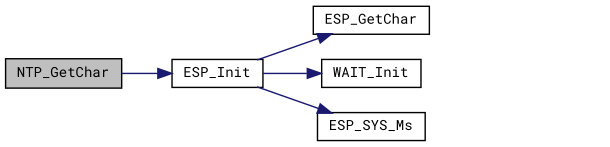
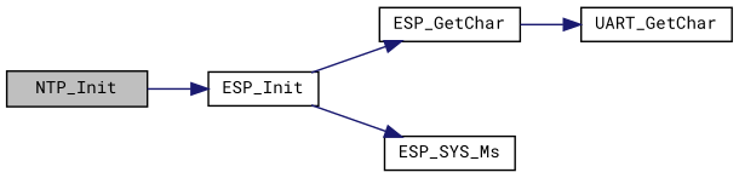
  digraph {
    fontname="Roboto Mono"
    rankdir=LR
    node [color=black fillcolor=white fontname="Roboto Mono" fontsize=10 shape=record style=filled]
    edge [color=midnightblue fontname="Roboto Mono" fontsize=10 labelfontname=Helvetica labelfontsize=10 style=solid]
-   n1 [fillcolor=grey75 fontcolor=black height=0.2 label=NTP_GetChar width=0.4]
+   n1 [fillcolor=grey75 fontcolor=black height=0.2 label=NTP_Init width=0.4]
    n2 [height=0.2 label=ESP_Init width=0.4]
    n3 [height=0.2 label=ESP_GetChar width=0.4]
-   n4 [height=0.2 label=WAIT_Init width=0.4]
    n5 [height=0.2 label=ESP_SYS_Ms width=0.4]
+   n6 [height=0.2 label=UART_GetChar width=0.4]
    n1 -> n2
    n2 -> n3
-   n2 -> n4
    n2 -> n5
+   n3 -> n6
  }
